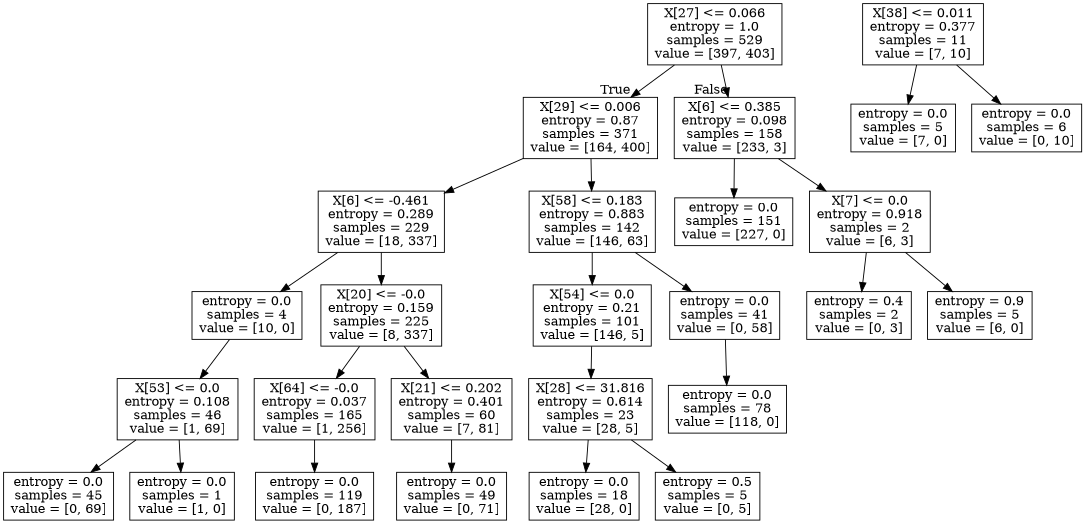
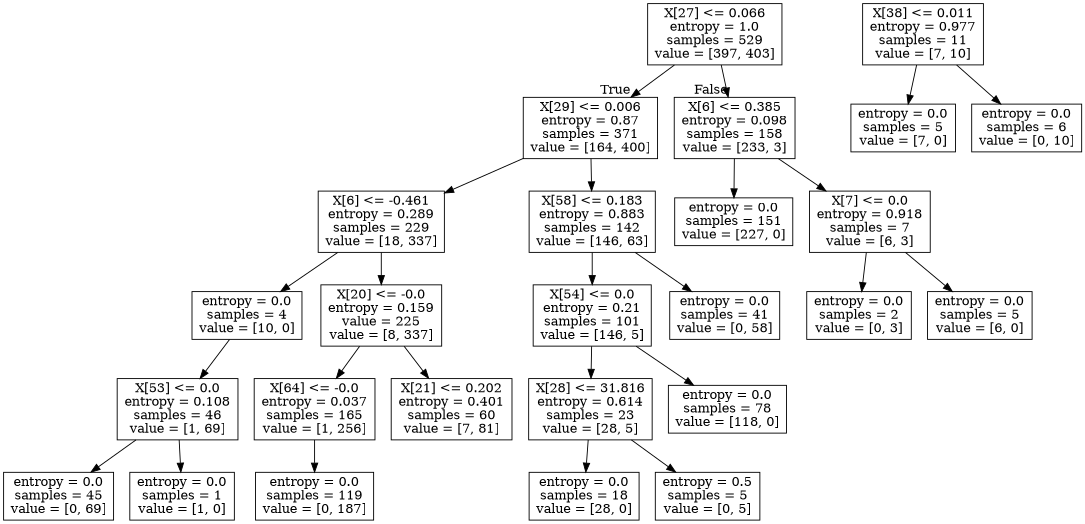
  digraph {
    node [shape=box]
    n1 [label="X[27] <= 0.066\nentropy = 1.0\nsamples = 529\nvalue = [397, 403]"]
    n2 [label="X[29] <= 0.006\nentropy = 0.87\nsamples = 371\nvalue = [164, 400]"]
    n3 [label="X[6] <= 0.385\nentropy = 0.098\nsamples = 158\nvalue = [233, 3]"]
    n4 [label="X[6] <= -0.461\nentropy = 0.289\nsamples = 229\nvalue = [18, 337]"]
    n5 [label="X[58] <= 0.183\nentropy = 0.883\nsamples = 142\nvalue = [146, 63]"]
    n6 [label="entropy = 0.0\nsamples = 151\nvalue = [227, 0]"]
-   n7 [label="X[7] <= 0.0\nentropy = 0.918\nsamples = 2\nvalue = [6, 3]"]
+   n7 [label="X[7] <= 0.0\nentropy = 0.918\nsamples = 7\nvalue = [6, 3]"]
    n8 [label="entropy = 0.0\nsamples = 4\nvalue = [10, 0]"]
-   n9 [label="X[20] <= -0.0\nentropy = 0.159\nsamples = 225\nvalue = [8, 337]"]
+   n9 [label="X[20] <= -0.0\nentropy = 0.159\nvalue = 225\nvalue = [8, 337]"]
    n10 [label="X[54] <= 0.0\nentropy = 0.21\nsamples = 101\nvalue = [146, 5]"]
    n11 [label="entropy = 0.0\nsamples = 41\nvalue = [0, 58]"]
    n12 [label="X[53] <= 0.0\nentropy = 0.108\nsamples = 46\nvalue = [1, 69]"]
    n13 [label="X[64] <= -0.0\nentropy = 0.037\nsamples = 165\nvalue = [1, 256]"]
    n14 [label="X[21] <= 0.202\nentropy = 0.401\nsamples = 60\nvalue = [7, 81]"]
    n15 [label="entropy = 0.0\nsamples = 119\nvalue = [0, 187]"]
-   n16 [label="entropy = 0.0\nsamples = 49\nvalue = [0, 71]"]
    n17 [label="entropy = 0.0\nsamples = 45\nvalue = [0, 69]"]
    n18 [label="entropy = 0.0\nsamples = 1\nvalue = [1, 0]"]
-   n19 [label="X[38] <= 0.011\nentropy = 0.377\nsamples = 11\nvalue = [7, 10]"]
+   n19 [label="X[38] <= 0.011\nentropy = 0.977\nsamples = 11\nvalue = [7, 10]"]
    n20 [label="entropy = 0.0\nsamples = 5\nvalue = [7, 0]"]
    n21 [label="entropy = 0.0\nsamples = 6\nvalue = [0, 10]"]
    n22 [label="X[28] <= 31.816\nentropy = 0.614\nsamples = 23\nvalue = [28, 5]"]
    n23 [label="entropy = 0.0\nsamples = 78\nvalue = [118, 0]"]
    n24 [label="entropy = 0.0\nsamples = 18\nvalue = [28, 0]"]
    n25 [label="entropy = 0.5\nsamples = 5\nvalue = [0, 5]"]
-   n26 [label="entropy = 0.4\nsamples = 2\nvalue = [0, 3]"]
-   n27 [label="entropy = 0.9\nsamples = 5\nvalue = [6, 0]"]
+   n26 [label="entropy = 0.0\nsamples = 2\nvalue = [0, 3]"]
+   n27 [label="entropy = 0.0\nsamples = 5\nvalue = [6, 0]"]
    n1 -> n2 [headlabel=True labelangle=45 labeldistance=2.5]
    n1 -> n3 [headlabel=False labelangle=-45 labeldistance=2.5]
    n2 -> n4
    n2 -> n5
    n3 -> n6
    n3 -> n7
    n4 -> n8
    n4 -> n9
    n5 -> n10
    n5 -> n11
    n7 -> n26
    n7 -> n27
    n8 -> n12
    n9 -> n13
    n9 -> n14
    n10 -> n22
-   n11 -> n23
+   n10 -> n23
    n12 -> n17
    n12 -> n18
    n13 -> n15
-   n14 -> n16
    n19 -> n20
    n19 -> n21
    n22 -> n24
    n22 -> n25
  }
